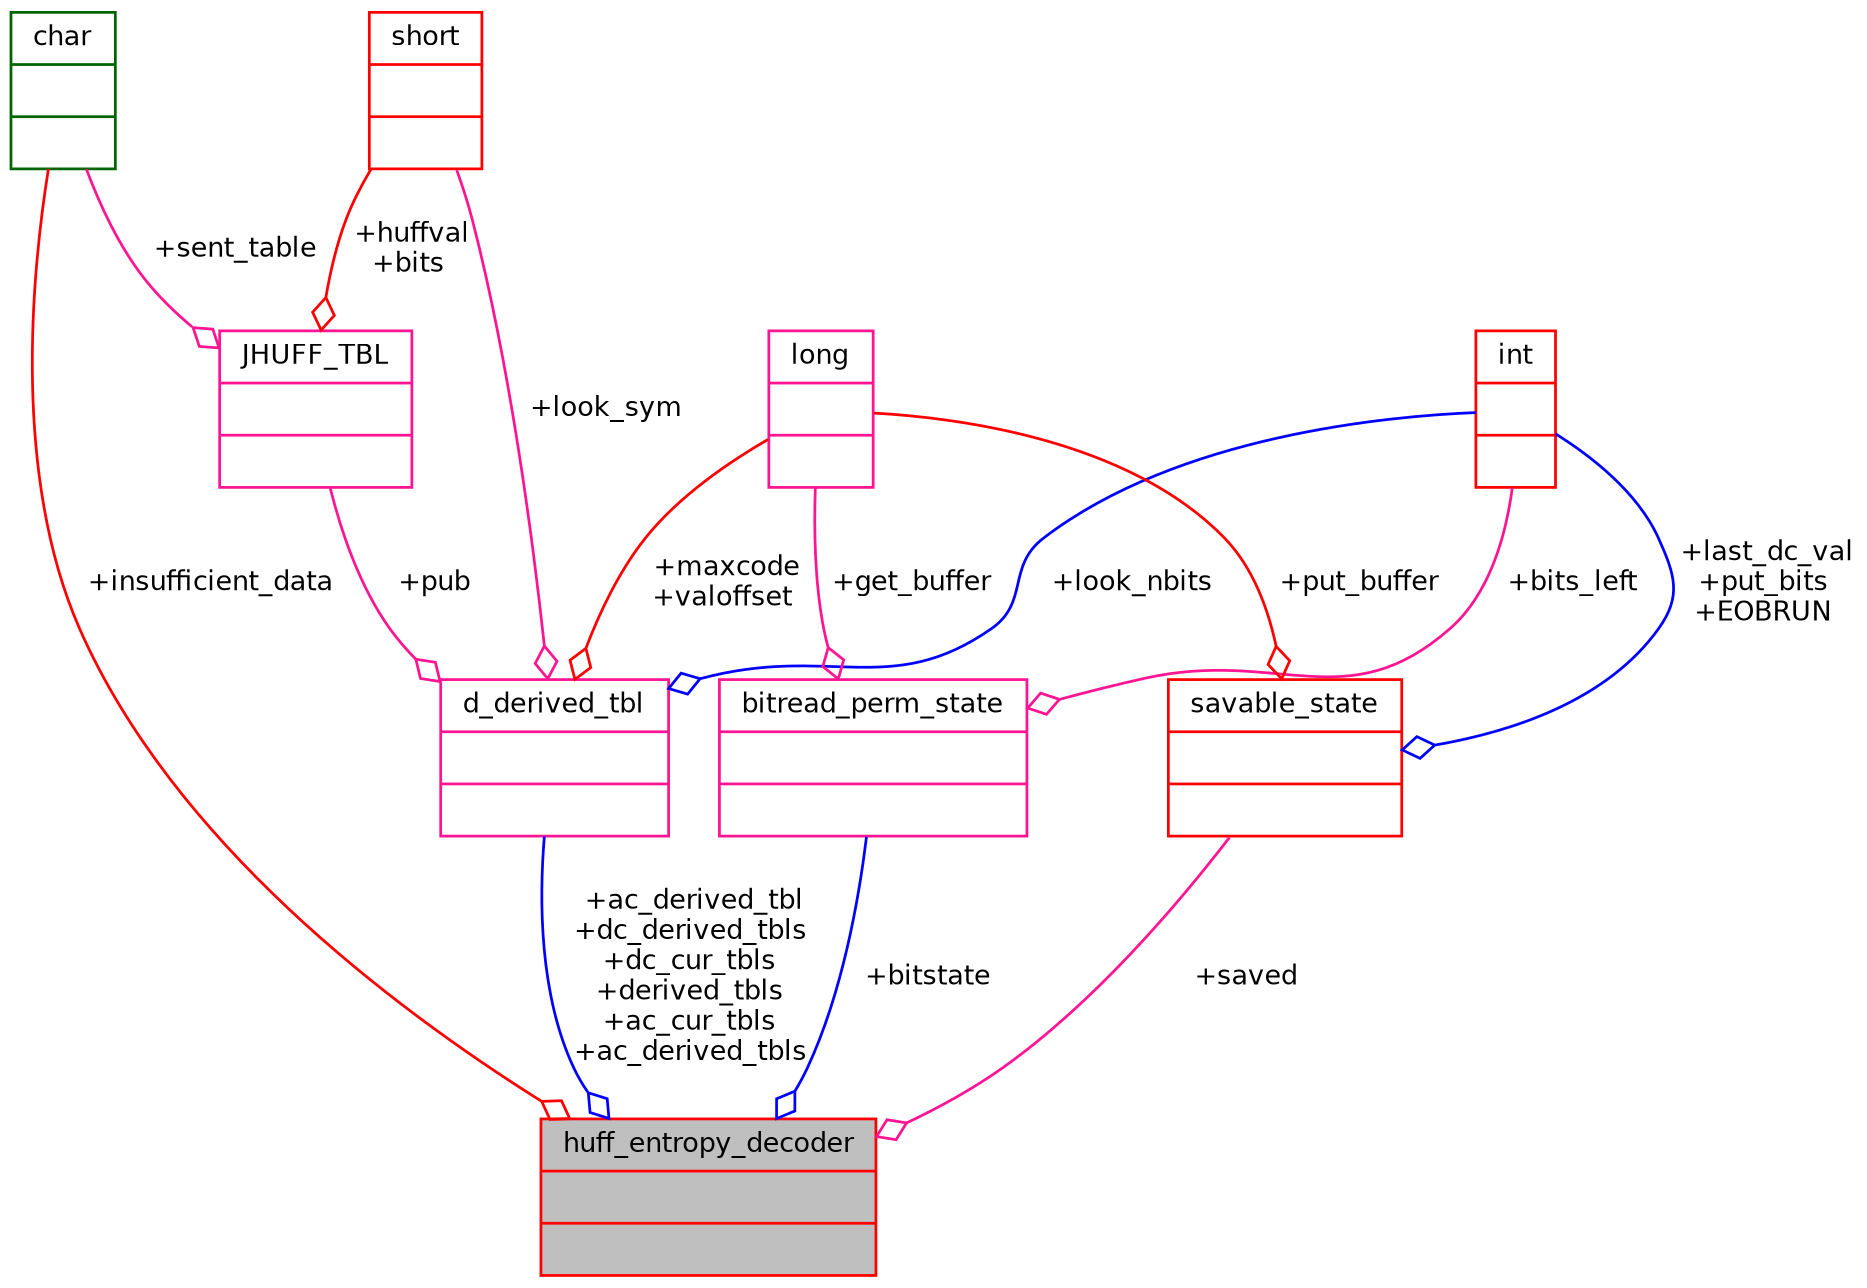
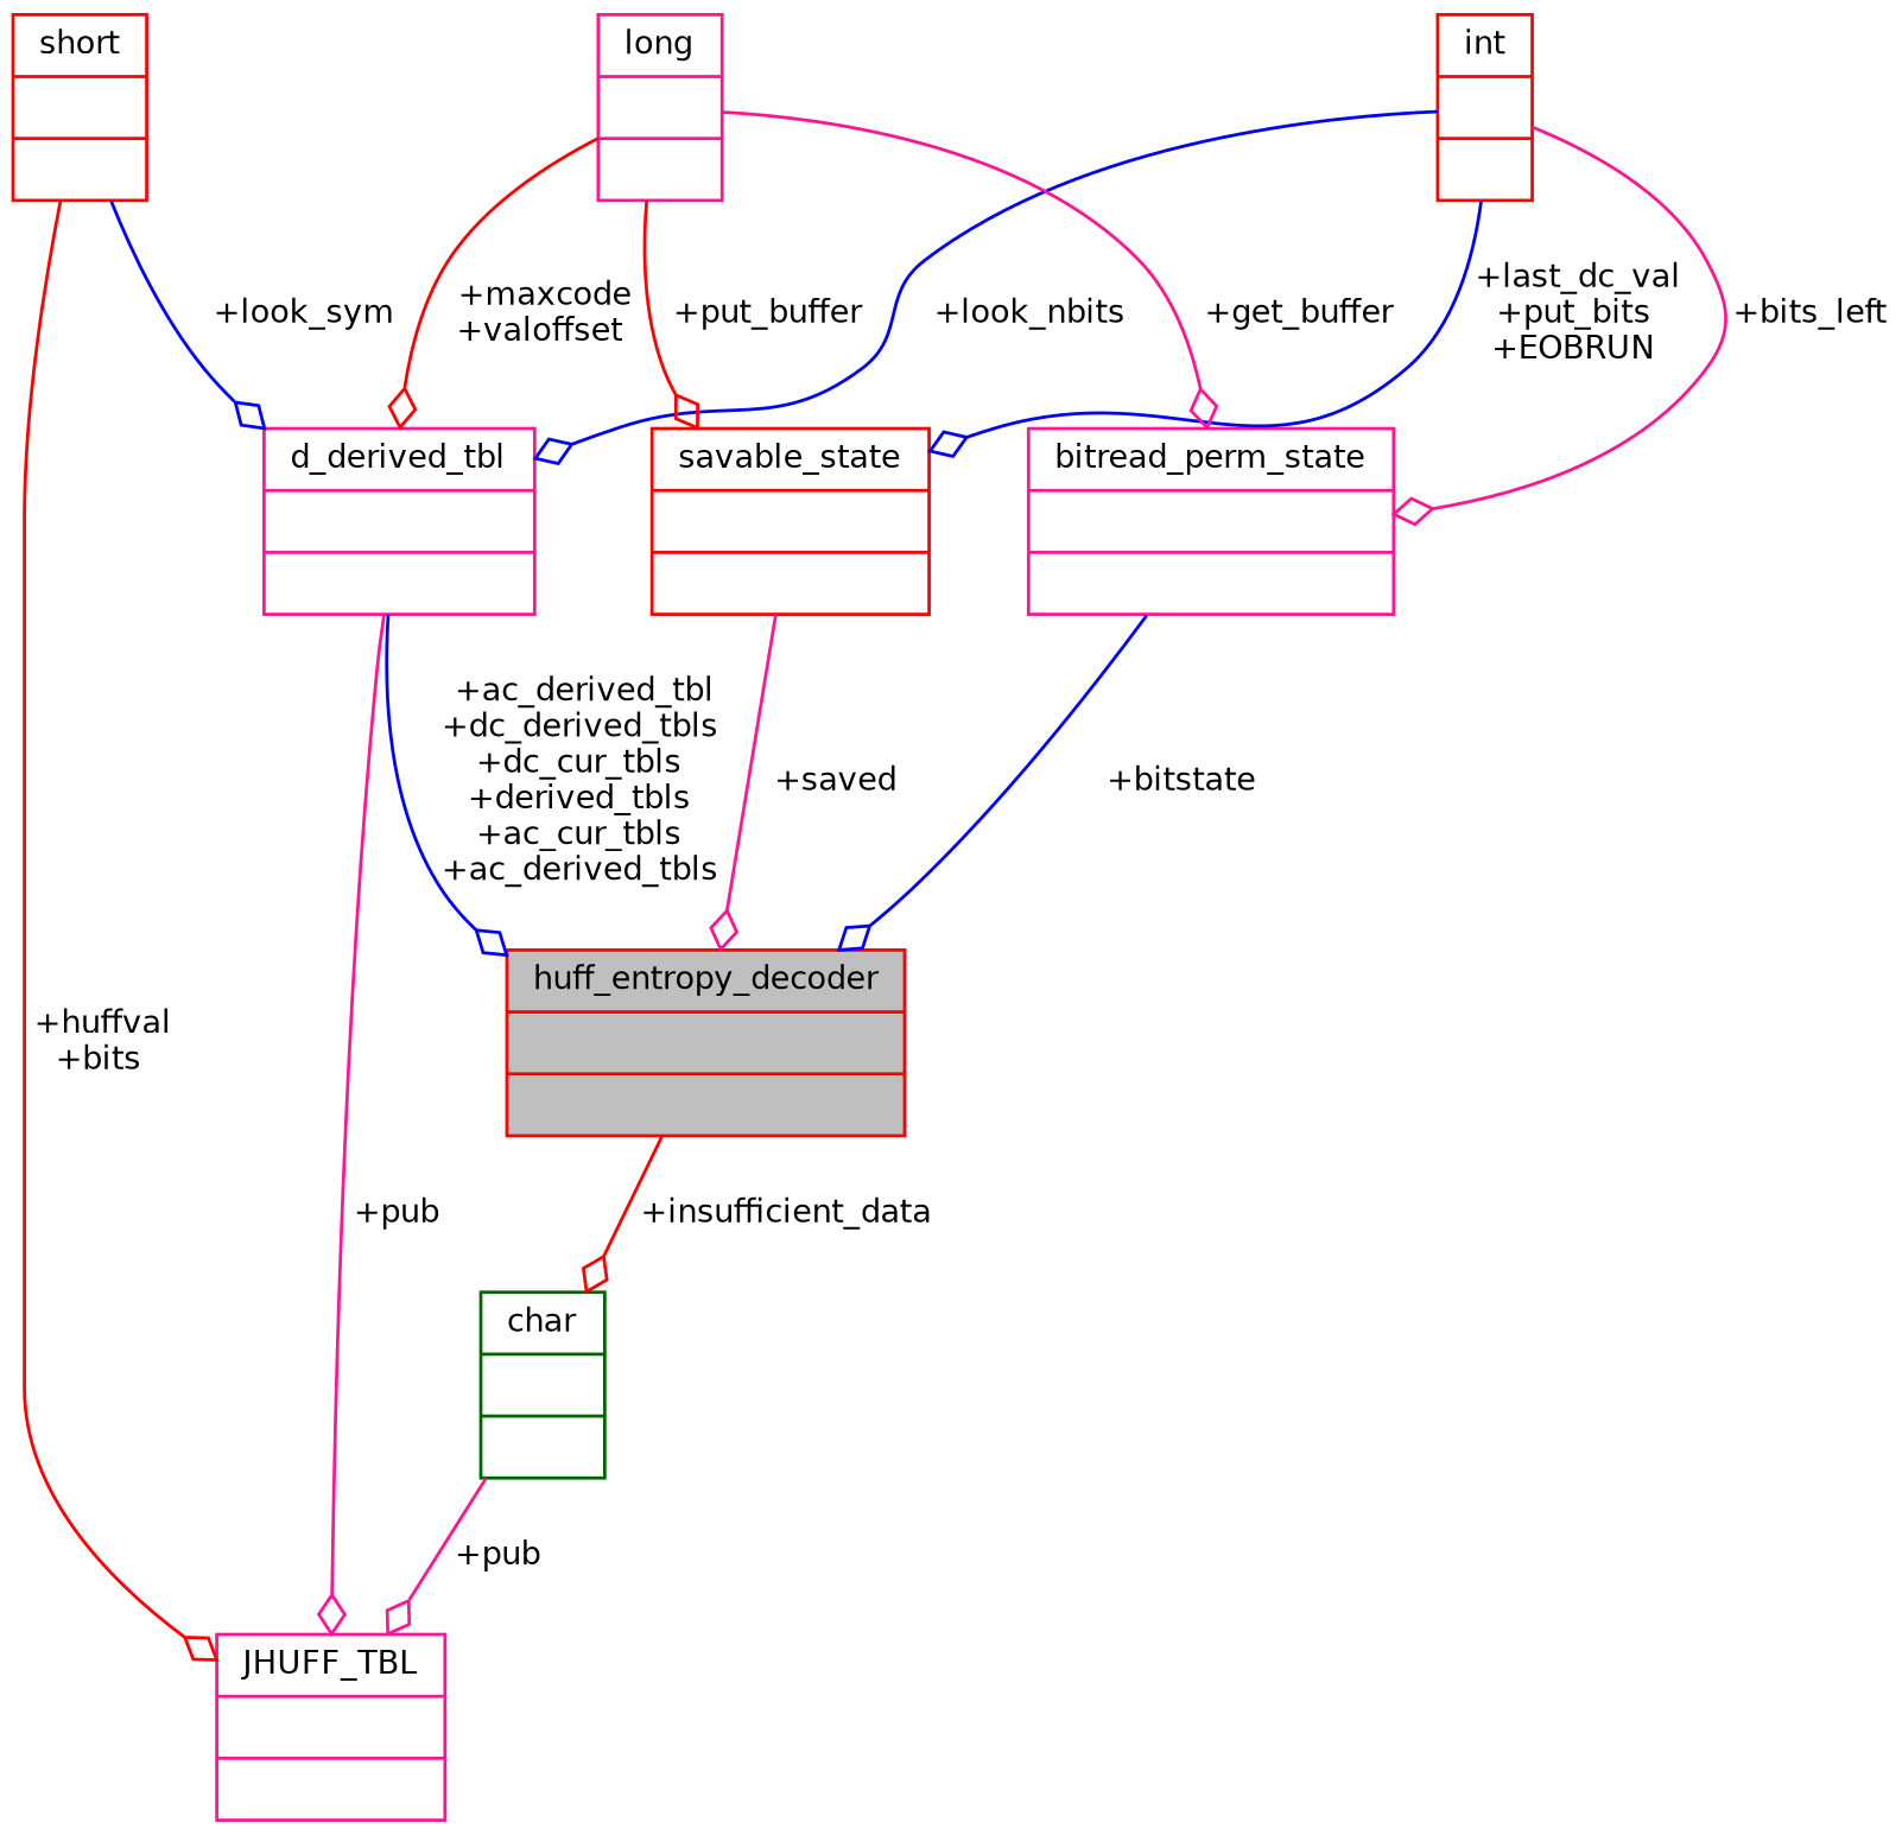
  digraph {
    node [color=red fontname=Helvetica fontsize=10 shape=record]
    edge [arrowhead=odiamond color=blue fontname=Helvetica fontsize=10 labelfontname=Helvetica labelfontsize=10 style=solid]
    n1 [fillcolor=grey75 fontcolor=black height=0.2 label="{huff_entropy_decoder\n||}" style=filled width=0.4]
    n2 [color=deeppink height=0.2 label="{d_derived_tbl\n||}" width=0.4]
    n3 [color=deeppink height=0.2 label="{JHUFF_TBL\n||}" width=0.4]
    n4 [color=darkgreen height=0.2 label="{char\n||}" width=0.4]
    n5 [height=0.2 label="{short\n||}" width=0.4]
    n6 [height=0.2 label="{int\n||}" width=0.4]
    n7 [color=deeppink height=0.2 label="{bitread_perm_state\n||}" width=0.4]
    n8 [height=0.2 label="{savable_state\n||}" width=0.4]
    n9 [color=deeppink height=0.2 label="{long\n||}" width=0.4]
    n2 -> n1 [label=" +ac_derived_tbl\n+dc_derived_tbls\n+dc_cur_tbls\n+derived_tbls\n+ac_cur_tbls\n+ac_derived_tbls"]
-   n3 -> n2 [color=deeppink label=" +pub"]
-   n4 -> n1 [color=red label=" +insufficient_data"]
-   n4 -> n3 [color=deeppink label=" +sent_table"]
-   n5 -> n2 [color=deeppink label=" +look_sym"]
+   n2 -> n3 [color=deeppink label=" +pub"]
+   n1 -> n4 [color=red label=" +insufficient_data"]
+   n4 -> n3 [color=deeppink label=" +pub"]
+   n5 -> n2 [label=" +look_sym"]
    n5 -> n3 [color=red label=" +huffval\n+bits"]
    n6 -> n2 [label=" +look_nbits"]
    n6 -> n7 [color=deeppink label=" +bits_left"]
    n6 -> n8 [label=" +last_dc_val\n+put_bits\n+EOBRUN"]
    n7 -> n1 [label=" +bitstate"]
    n8 -> n1 [color=deeppink label=" +saved"]
    n9 -> n2 [color=red label=" +maxcode\n+valoffset"]
    n9 -> n7 [color=deeppink label=" +get_buffer"]
    n9 -> n8 [color=red label=" +put_buffer"]
  }
